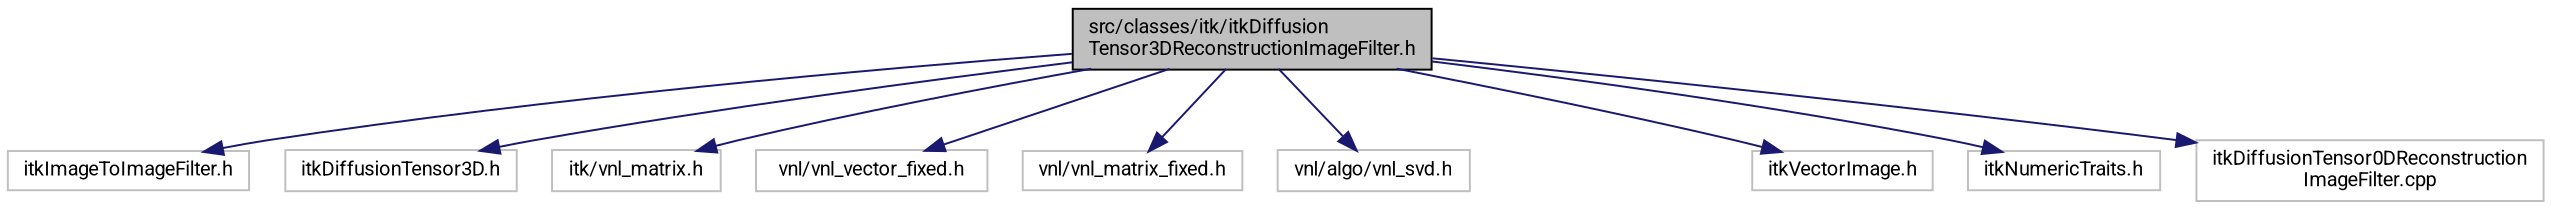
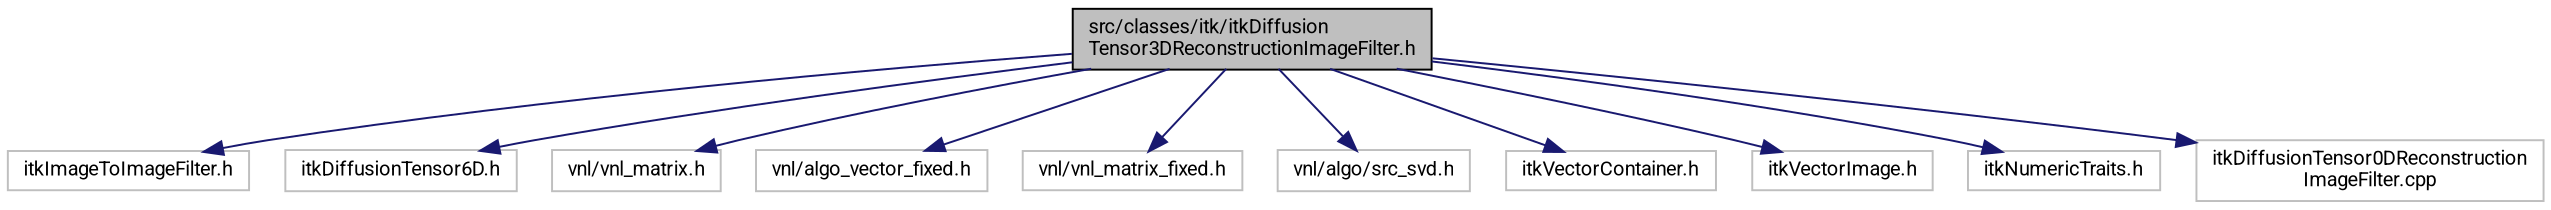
  digraph {
    fontname=Roboto
    node [color=grey75 fillcolor=white fontname=Roboto fontsize=10 shape=record style=filled]
    edge [color=midnightblue fontname=Roboto fontsize=10 labelfontname=Helvetica labelfontsize=10 style=solid]
    n1 [color=black fillcolor=grey75 fontcolor=black height=0.2 label="src/classes/itk/itkDiffusion\lTensor3DReconstructionImageFilter.h" width=0.4]
    n2 [height=0.2 label="itkImageToImageFilter.h" width=0.4]
-   n3 [height=0.2 label="itkDiffusionTensor3D.h" width=0.4]
-   n4 [height=0.2 label="itk/vnl_matrix.h" width=0.4]
-   n5 [height=0.2 label="vnl/vnl_vector_fixed.h" width=0.4]
+   n3 [height=0.2 label="itkDiffusionTensor6D.h" width=0.4]
+   n4 [height=0.2 label="vnl/vnl_matrix.h" width=0.4]
+   n5 [height=0.2 label="vnl/algo_vector_fixed.h" width=0.4]
    n6 [height=0.2 label="vnl/vnl_matrix_fixed.h" width=0.4]
-   n7 [height=0.2 label="vnl/algo/vnl_svd.h" width=0.4]
+   n7 [height=0.2 label="vnl/algo/src_svd.h" width=0.4]
+   n8 [height=0.2 label="itkVectorContainer.h" width=0.4]
    n9 [height=0.2 label="itkVectorImage.h" width=0.4]
    n10 [height=0.2 label="itkNumericTraits.h" width=0.4]
    n11 [height=0.2 label="itkDiffusionTensor0DReconstruction\lImageFilter.cpp" width=0.4]
    n1 -> n2
    n1 -> n3
    n1 -> n4
    n1 -> n5
    n1 -> n6
    n1 -> n7
+   n1 -> n8
    n1 -> n9
    n1 -> n10
    n1 -> n11
  }
